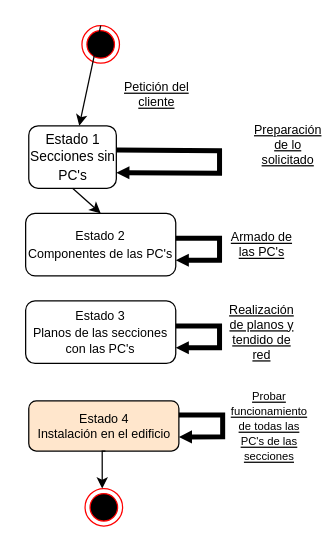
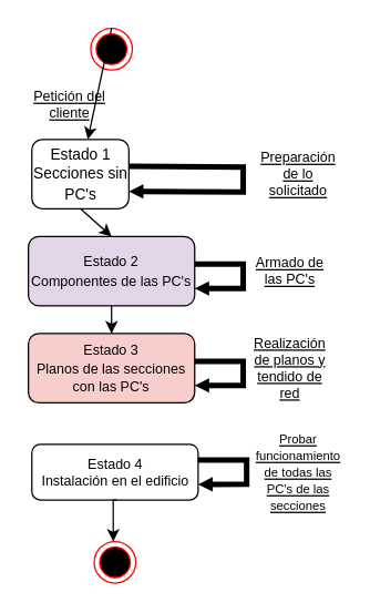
  <mxCell id="0" />
  <mxCell id="1" parent="0" />
  <mxCell id="2" value="" style="ellipse;html=1;shape=endState;fillColor=#000000;strokeColor=#ff0000;" vertex="1" parent="1"><mxGeometry x="65" y="20" width="30" height="30" as="geometry" /></mxCell>
  <mxCell id="3" value="" style="endArrow=classic;html=1;rounded=0;exitX=0.5;exitY=0;exitDx=0;exitDy=0;" edge="1" parent="1" source="2" target="4"><mxGeometry width="50" height="50" relative="1" as="geometry"><mxPoint x="215" y="330" as="sourcePoint" /><mxPoint x="-130" y="200" as="targetPoint" /></mxGeometry></mxCell>
  <mxCell id="4" value="&lt;font style=&quot;font-size: 11px;&quot;&gt;Estado 1&lt;br&gt;Secciones sin PC's&lt;/font&gt;" style="rounded=1;whiteSpace=wrap;html=1;" vertex="1" parent="1"><mxGeometry x="22.5" y="100" width="70" height="50" as="geometry" /></mxCell>
  <mxCell id="5" value="" style="endArrow=classic;html=1;rounded=0;fontSize=11;entryX=0.5;entryY=0;entryDx=0;entryDy=0;exitX=0.5;exitY=1;exitDx=0;exitDy=0;" edge="1" parent="1" source="4" target="7"><mxGeometry width="50" height="50" relative="1" as="geometry"><mxPoint x="-75" y="180" as="sourcePoint" /><mxPoint x="-25" y="130" as="targetPoint" /></mxGeometry></mxCell>
- <mxCell id="7" value="&lt;font style=&quot;font-size: 10px;&quot;&gt;Estado 2&lt;br&gt;Componentes de las PC's&lt;/font&gt;" style="rounded=1;whiteSpace=wrap;html=1;fontSize=11;" vertex="1" parent="1"><mxGeometry x="20" y="170" width="120" height="50" as="geometry" /></mxCell>
- <mxCell id="8" value="&lt;font style=&quot;font-size: 10px;&quot;&gt;Estado 3&lt;br&gt;Planos de las secciones con las PC's&lt;/font&gt;" style="rounded=1;whiteSpace=wrap;html=1;fontSize=11;" vertex="1" parent="1"><mxGeometry x="20" y="240" width="120" height="50" as="geometry" /></mxCell>
+ <mxCell id="6" style="edgeStyle=orthogonalEdgeStyle;rounded=0;orthogonalLoop=1;jettySize=auto;html=1;fontSize=11;" edge="1" parent="1" source="7" target="8"><mxGeometry relative="1" as="geometry" /></mxCell>
+ <mxCell id="7" value="&lt;font style=&quot;font-size: 10px;&quot;&gt;Estado 2&lt;br&gt;Componentes de las PC's&lt;/font&gt;" style="rounded=1;whiteSpace=wrap;html=1;fontSize=11;fillColor=#e1d5e7;" vertex="1" parent="1"><mxGeometry x="20" y="170" width="120" height="50" as="geometry" /></mxCell>
+ <mxCell id="8" value="&lt;font style=&quot;font-size: 10px;&quot;&gt;Estado 3&lt;br&gt;Planos de las secciones con las PC's&lt;/font&gt;" style="rounded=1;whiteSpace=wrap;html=1;fontSize=11;fillColor=#f8cecc;" vertex="1" parent="1"><mxGeometry x="20" y="240" width="120" height="50" as="geometry" /></mxCell>
  <mxCell id="9" value="" style="endArrow=block;html=1;rounded=0;fontSize=10;exitX=0.999;exitY=0.388;exitDx=0;exitDy=0;endFill=0;entryX=1;entryY=0.75;entryDx=0;entryDy=0;strokeWidth=4;endSize=0;exitPerimeter=0;" edge="1" parent="1" source="4" target="4"><mxGeometry width="50" height="50" relative="1" as="geometry"><mxPoint x="105" y="250" as="sourcePoint" /><mxPoint x="185" y="125" as="targetPoint" /><Array as="points"><mxPoint x="175" y="120" /><mxPoint x="175" y="138" /></Array></mxGeometry></mxCell>
  <mxCell id="10" style="edgeStyle=orthogonalEdgeStyle;rounded=0;orthogonalLoop=1;jettySize=auto;html=1;entryX=1;entryY=0.75;entryDx=0;entryDy=0;strokeWidth=4;fontSize=10;endArrow=block;endFill=0;endSize=0;" edge="1" parent="1" source="7" target="7"><mxGeometry relative="1" as="geometry"><Array as="points"><mxPoint x="175" y="190" /><mxPoint x="175" y="207" /></Array></mxGeometry></mxCell>
  <mxCell id="11" style="edgeStyle=orthogonalEdgeStyle;rounded=0;orthogonalLoop=1;jettySize=auto;html=1;entryX=1;entryY=0.75;entryDx=0;entryDy=0;strokeWidth=4;fontSize=10;endArrow=block;endFill=0;endSize=0;" edge="1" parent="1" target="8"><mxGeometry relative="1" as="geometry"><mxPoint x="140" y="260" as="sourcePoint" /><Array as="points"><mxPoint x="140" y="260" /><mxPoint x="175" y="260" /><mxPoint x="175" y="277" /></Array></mxGeometry></mxCell>
- <mxCell id="12" value="&lt;u&gt;Petición del cliente&lt;/u&gt;" style="text;html=1;strokeColor=none;fillColor=none;align=center;verticalAlign=middle;whiteSpace=wrap;rounded=0;fontSize=10;" vertex="1" parent="1"><mxGeometry x="95" y="60" width="60" height="30" as="geometry" /></mxCell>
- <mxCell id="13" value="&lt;u&gt;Preparación de lo solicitado&lt;/u&gt;" style="text;html=1;strokeColor=none;fillColor=none;align=center;verticalAlign=middle;whiteSpace=wrap;rounded=0;fontSize=10;" vertex="1" parent="1"><mxGeometry x="200" y="100" width="60" height="30" as="geometry" /></mxCell>
+ <mxCell id="12" value="&lt;u&gt;Petición del cliente&lt;/u&gt;" style="text;html=1;strokeColor=none;fillColor=none;align=center;verticalAlign=middle;whiteSpace=wrap;rounded=0;fontSize=10;" vertex="1" parent="1"><mxGeometry x="20" y="60" width="60" height="30" as="geometry" /></mxCell>
+ <mxCell id="13" value="&lt;u&gt;Preparación de lo solicitado&lt;/u&gt;" style="text;html=1;strokeColor=none;fillColor=none;align=center;verticalAlign=middle;whiteSpace=wrap;rounded=0;fontSize=10;" vertex="1" parent="1"><mxGeometry x="185" y="110" width="60" height="30" as="geometry" /></mxCell>
  <mxCell id="14" value="&lt;u&gt;Armado de las PC's&lt;/u&gt;" style="text;html=1;strokeColor=none;fillColor=none;align=center;verticalAlign=middle;whiteSpace=wrap;rounded=0;fontSize=10;" vertex="1" parent="1"><mxGeometry x="179" y="180" width="60" height="30" as="geometry" /></mxCell>
  <mxCell id="15" value="&lt;u&gt;Realización de planos y tendido de red&lt;/u&gt;" style="text;html=1;strokeColor=none;fillColor=none;align=center;verticalAlign=middle;whiteSpace=wrap;rounded=0;fontSize=10;" vertex="1" parent="1"><mxGeometry x="179" y="250" width="60" height="30" as="geometry" /></mxCell>
- <mxCell id="16" value="Estado 4&lt;br&gt;Instalación en el edificio" style="rounded=1;whiteSpace=wrap;html=1;fontSize=10;fillColor=#ffe6cc;" vertex="1" parent="1"><mxGeometry x="22.5" y="320" width="120" height="40" as="geometry" /></mxCell>
+ <mxCell id="16" value="Estado 4&lt;br&gt;Instalación en el edificio" style="rounded=1;whiteSpace=wrap;html=1;fontSize=10;" vertex="1" parent="1"><mxGeometry x="22.5" y="320" width="120" height="40" as="geometry" /></mxCell>
  <mxCell id="17" style="edgeStyle=orthogonalEdgeStyle;rounded=0;orthogonalLoop=1;jettySize=auto;html=1;entryX=1;entryY=0.75;entryDx=0;entryDy=0;strokeWidth=4;fontSize=10;endArrow=block;endFill=0;endSize=0;" edge="1" parent="1"><mxGeometry relative="1" as="geometry"><mxPoint x="142.5" y="331.22" as="sourcePoint" /><mxPoint x="142.5" y="348.72" as="targetPoint" /><Array as="points"><mxPoint x="142.5" y="331.22" /><mxPoint x="177.5" y="331.22" /><mxPoint x="177.5" y="348.22" /></Array></mxGeometry></mxCell>
  <mxCell id="18" value="&lt;u&gt;&lt;font style=&quot;font-size: 9px;&quot;&gt;Probar funcionamiento de todas las PC's de las secciones&lt;/font&gt;&lt;/u&gt;" style="text;html=1;strokeColor=none;fillColor=none;align=center;verticalAlign=middle;whiteSpace=wrap;rounded=0;fontSize=10;" vertex="1" parent="1"><mxGeometry x="185" y="325" width="60" height="30" as="geometry" /></mxCell>
  <mxCell id="19" value="" style="ellipse;html=1;shape=endState;fillColor=#000000;strokeColor=#ff0000;fontSize=9;" vertex="1" parent="1"><mxGeometry x="67.5" y="390" width="30" height="30" as="geometry" /></mxCell>
  <mxCell id="20" style="edgeStyle=orthogonalEdgeStyle;rounded=0;orthogonalLoop=1;jettySize=auto;html=1;fontSize=11;entryX=0.5;entryY=0;entryDx=0;entryDy=0;exitX=0.542;exitY=1;exitDx=0;exitDy=0;exitPerimeter=0;" edge="1" parent="1"><mxGeometry relative="1" as="geometry"><mxPoint x="83.77" y="360" as="sourcePoint" /><mxPoint x="81.23" y="390" as="targetPoint" /></mxGeometry></mxCell>
